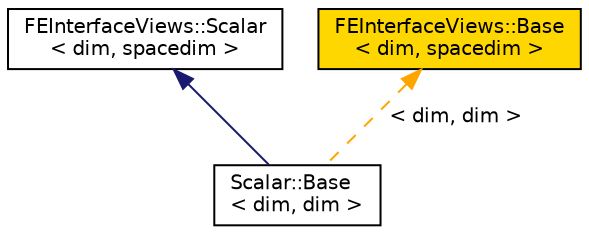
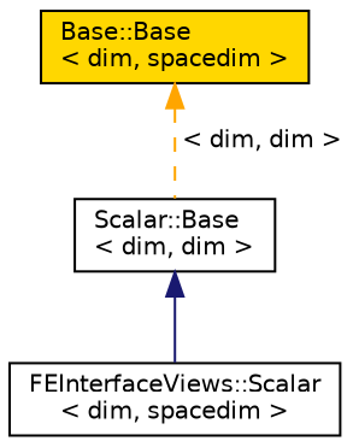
  digraph {
    node [color=black fillcolor=white fontname=Helvetica fontsize=10 shape=record style=filled]
    edge [dir=back fontname=Helvetica fontsize=10 labelfontname=Helvetica labelfontsize=10]
    n1 [fontcolor=black height=0.2 label="FEInterfaceViews::Scalar\l\< dim, spacedim \>" width=0.4]
    n2 [height=0.2 label="Scalar::Base\l\< dim, dim \>" width=0.4]
-   n3 [fillcolor=gold height=0.2 label="FEInterfaceViews::Base\l\< dim, spacedim \>" width=0.4]
-   n1 -> n2 [color=midnightblue style=solid]
+   n3 [fillcolor=gold height=0.2 label="Base::Base\l\< dim, spacedim \>" width=0.4]
+   n2 -> n1 [color=midnightblue style=solid]
    n3 -> n2 [color=orange label=" \< dim, dim \>" style=dashed]
  }
